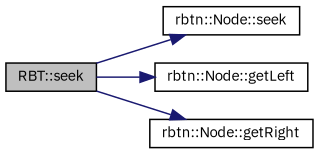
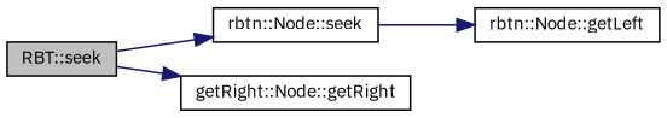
  digraph {
    fontname="IBM Plex Sans"
    rankdir=LR
    node [color=black fillcolor=white fontname="IBM Plex Sans" fontsize=10 shape=record style=filled]
    edge [color=midnightblue fontname="IBM Plex Sans" fontsize=10 labelfontname=Helvetica labelfontsize=10 style=solid]
    n1 [fillcolor=grey75 fontcolor=black height=0.2 label="RBT::seek" width=0.4]
    n2 [height=0.2 label="rbtn::Node::seek" width=0.4]
    n3 [height=0.2 label="rbtn::Node::getLeft" width=0.4]
-   n4 [height=0.2 label="rbtn::Node::getRight" width=0.4]
+   n4 [height=0.2 label="getRight::Node::getRight" width=0.4]
    n1 -> n2
-   n1 -> n3
+   n2 -> n3
    n1 -> n4
  }
